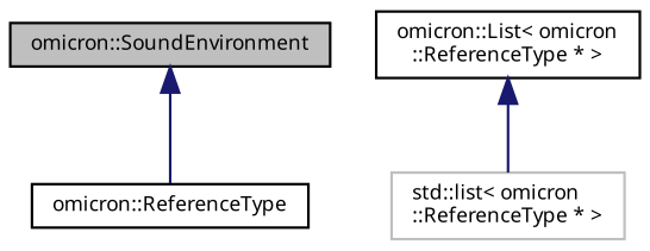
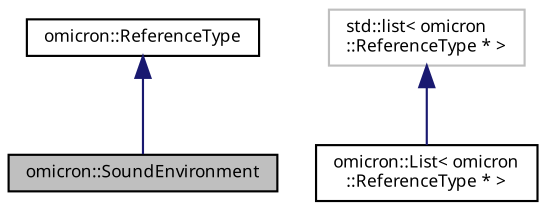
  digraph {
    node [color=black fontname="FreeSans.ttf" fontsize=8 shape=record]
    edge [color=midnightblue dir=back fontname="FreeSans.ttf" fontsize=8 labelfontname="FreeSans.ttf" labelfontsize=8 style=solid]
    n1 [fillcolor=grey75 fontcolor=black height=0.2 label="omicron::SoundEnvironment" style=filled width=0.4]
    n2 [height=0.2 label="omicron::ReferenceType" width=0.4]
    n3 [height=0.2 label="omicron::List\< omicron\l::ReferenceType * \>" width=0.4]
    n4 [color=grey75 height=0.2 label="std::list\< omicron\l::ReferenceType * \>" width=0.4]
-   n1 -> n2
-   n3 -> n4
+   n2 -> n1
+   n4 -> n3
  }
